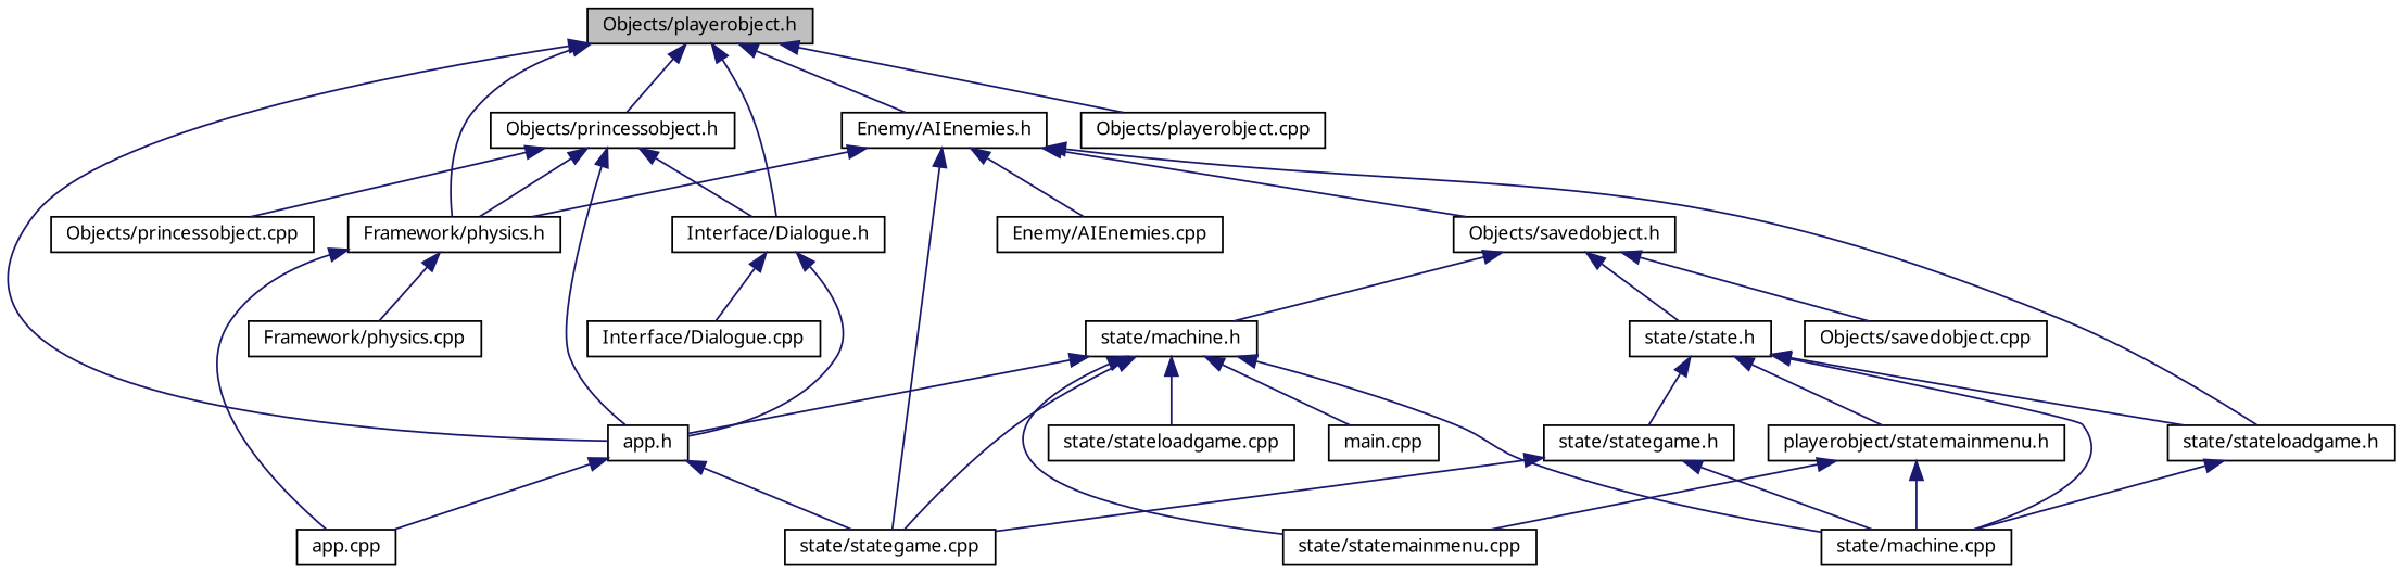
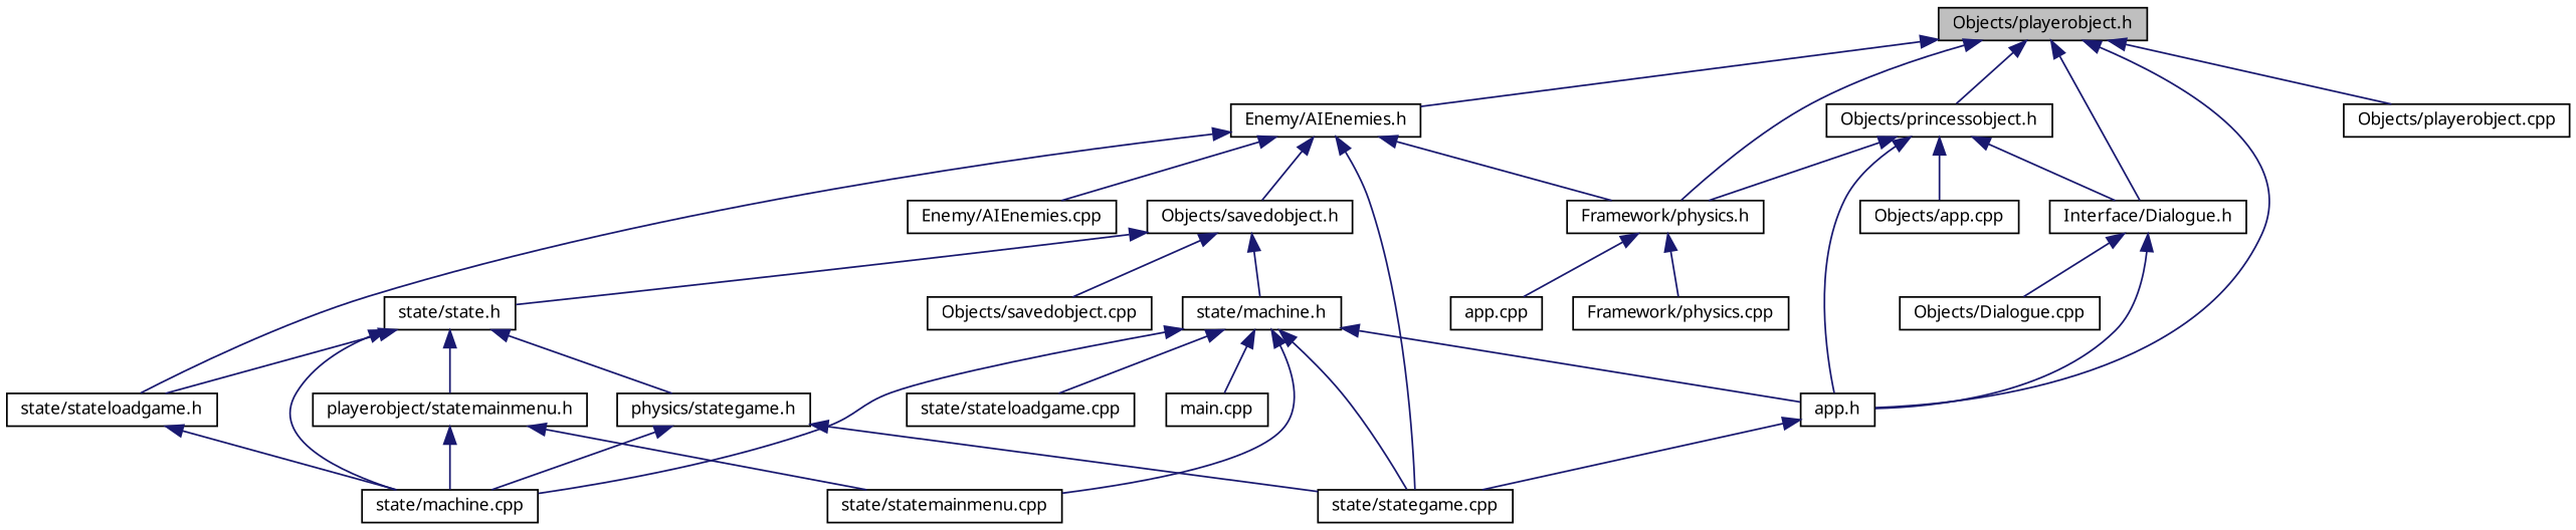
  digraph {
    fontname="Noto Sans"
    node [color=black fillcolor=white fontname="Noto Sans" fontsize=10 shape=record style=filled]
    edge [color=midnightblue dir=back fontname="Noto Sans" fontsize=10 labelfontname=Helvetica labelfontsize=10 style=solid]
    n1 [fillcolor=grey75 fontcolor=black height=0.2 label="Objects/playerobject.h" width=0.4]
    n2 [height=0.2 label="app.h" width=0.4]
    n3 [height=0.2 label="Objects/princessobject.h" width=0.4]
    n4 [height=0.2 label="Interface/Dialogue.h" width=0.4]
    n5 [height=0.2 label="Framework/physics.h" width=0.4]
    n6 [height=0.2 label="Enemy/AIEnemies.h" width=0.4]
    n7 [height=0.2 label="Objects/playerobject.cpp" width=0.4]
    n8 [height=0.2 label="app.cpp" width=0.4]
    n9 [height=0.2 label="state/stategame.cpp" width=0.4]
-   n10 [height=0.2 label="Objects/princessobject.cpp" width=0.4]
-   n11 [height=0.2 label="Interface/Dialogue.cpp" width=0.4]
+   n10 [height=0.2 label="Objects/app.cpp" width=0.4]
+   n11 [height=0.2 label="Objects/Dialogue.cpp" width=0.4]
    n12 [height=0.2 label="Framework/physics.cpp" width=0.4]
    n13 [height=0.2 label="Objects/savedobject.h" width=0.4]
    n14 [height=0.2 label="state/stateloadgame.h" width=0.4]
    n15 [height=0.2 label="Enemy/AIEnemies.cpp" width=0.4]
    n16 [height=0.2 label="state/machine.h" width=0.4]
    n17 [height=0.2 label="Objects/savedobject.cpp" width=0.4]
    n18 [height=0.2 label="state/state.h" width=0.4]
    n19 [height=0.2 label="state/machine.cpp" width=0.4]
    n20 [height=0.2 label="main.cpp" width=0.4]
    n21 [height=0.2 label="state/stateloadgame.cpp" width=0.4]
    n22 [height=0.2 label="state/statemainmenu.cpp" width=0.4]
    n23 [height=0.2 label="playerobject/statemainmenu.h" width=0.4]
-   n24 [height=0.2 label="state/stategame.h" width=0.4]
+   n24 [height=0.2 label="physics/stategame.h" width=0.4]
    n1 -> n2
    n1 -> n3
    n1 -> n4
    n1 -> n5
    n1 -> n6
    n1 -> n7
-   n2 -> n8
    n2 -> n9
    n3 -> n2
    n3 -> n4
    n3 -> n5
    n3 -> n10
    n4 -> n2
    n4 -> n11
    n5 -> n8
    n5 -> n12
    n6 -> n5
    n6 -> n9
    n6 -> n13
    n6 -> n14
    n6 -> n15
    n13 -> n16
    n13 -> n17
    n13 -> n18
    n14 -> n19
    n16 -> n2
    n16 -> n9
    n16 -> n19
    n16 -> n20
    n16 -> n21
    n16 -> n22
    n18 -> n14
    n18 -> n19
    n18 -> n23
    n18 -> n24
    n23 -> n19
    n23 -> n22
    n24 -> n9
    n24 -> n19
  }
